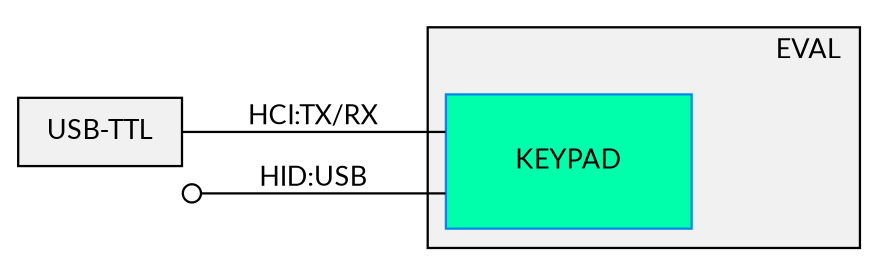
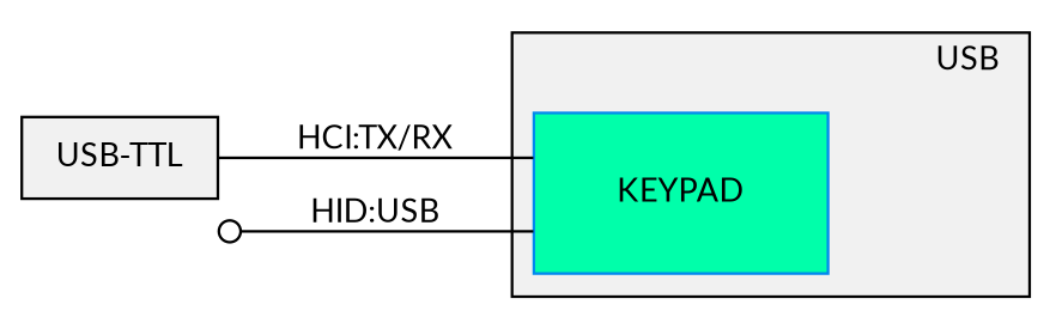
  digraph {
    fontname=Lato
    fontsize=12
    labeldistance=0.8
    labelfloat=true
    newrank=false
    nodesep=0.12
    rankdir=LR
    ranksep=0.8
    splines=ortho
    node [fixedsize=true fontname=Lato fontsize=12 shape=record style=filled]
    edge [fontname=Lato fontsize=12]
    n1 [color="#0088ee" fillcolor="#00ffaa" height=0.8 label=KEYPAD width=1.5]
    node4 [height=0.5 style=invis width=0.1]
    n3 [fillcolor="#f1f1f1" height=0.4 label="USB-TTL" width=1.0]
    node3 [height=0 style=invis width=1.0 xlabel=" "]
    subgraph cluster_1 {
      fillcolor="#f1f1f1"
-     label=EVAL
+     label=USB
      labeljust=r
      style=filled
      n1
      node4
    }
    n1 -> node4 [style=invis xlabel=ph]
    n3 -> n1 [dir=none label="HCI:TX/RX"]
    node3 -> n1 [arrowhead=none arrowtail=odot dir=both label="HID:USB"]
  }
